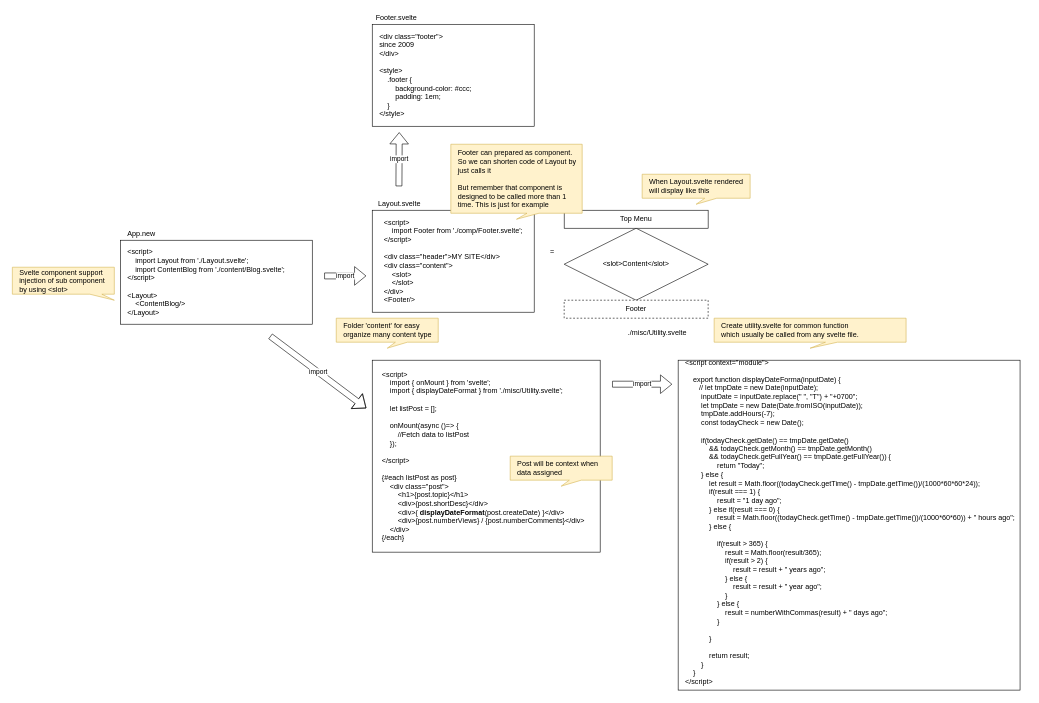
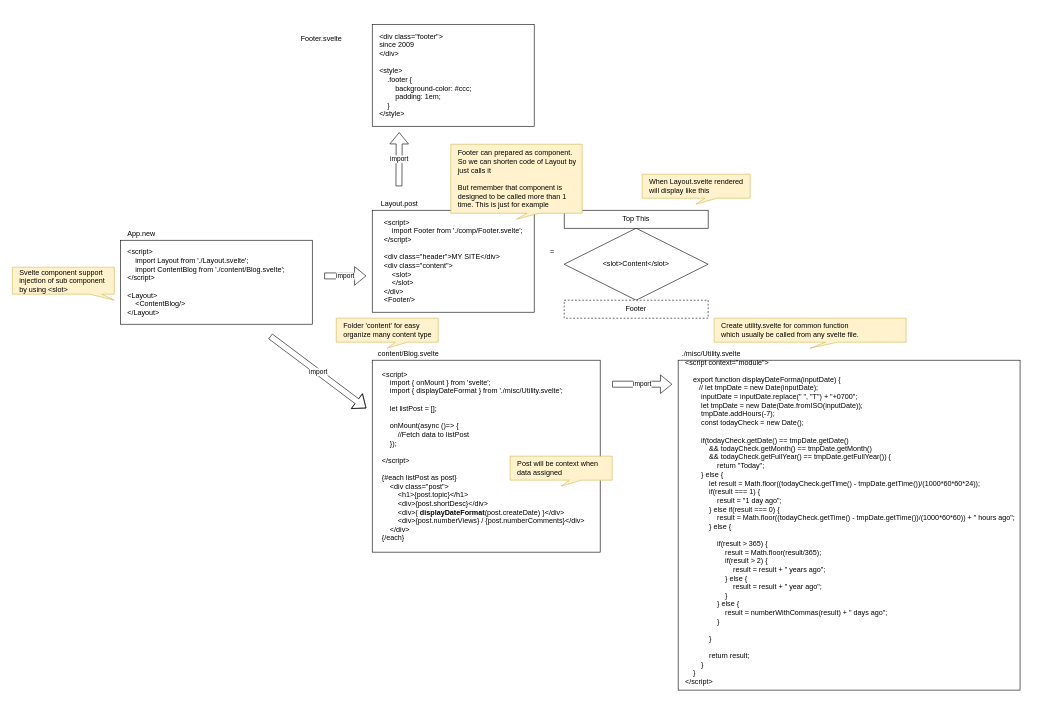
  <mxCell id="0" />
  <mxCell id="1" parent="0" />
  <mxCell id="2" value="" style="rounded=0;whiteSpace=wrap;html=1;" vertex="1" parent="1"><mxGeometry x="200" y="400" width="320" height="140" as="geometry" /></mxCell>
  <mxCell id="3" value="App.new" style="text;html=1;align=center;verticalAlign=middle;resizable=0;points=[];autosize=1;strokeColor=none;" vertex="1" parent="1"><mxGeometry x="200" y="380" width="70" height="20" as="geometry" /></mxCell>
  <mxCell id="4" value="&amp;lt;script&amp;gt;&lt;br&gt;&amp;nbsp; &amp;nbsp; import Layout from './Layout.svelte';&lt;br&gt;&amp;nbsp; &amp;nbsp; import ContentBlog from './content/Blog.svelte';&lt;br&gt;&amp;lt;/script&amp;gt;&lt;br&gt;&lt;br&gt;&amp;lt;Layout&amp;gt;&lt;br&gt;&amp;nbsp; &amp;nbsp; &amp;lt;ContentBlog/&amp;gt;&lt;br&gt;&amp;lt;/Layout&amp;gt;" style="text;html=1;align=left;verticalAlign=middle;resizable=0;points=[];autosize=1;strokeColor=none;" vertex="1" parent="1"><mxGeometry x="210" y="410" width="280" height="120" as="geometry" /></mxCell>
  <mxCell id="5" value="" style="rounded=0;whiteSpace=wrap;html=1;align=left;" vertex="1" parent="1"><mxGeometry x="620" y="350" width="270" height="170" as="geometry" /></mxCell>
  <mxCell id="6" value="" style="rounded=0;whiteSpace=wrap;html=1;align=left;" vertex="1" parent="1"><mxGeometry x="620" y="600" width="380" height="320" as="geometry" /></mxCell>
- <mxCell id="7" value="Layout.svelte" style="text;html=1;align=center;verticalAlign=middle;resizable=0;points=[];autosize=1;strokeColor=none;" vertex="1" parent="1"><mxGeometry x="620" y="330" width="90" height="20" as="geometry" /></mxCell>
+ <mxCell id="7" value="Layout.post" style="text;html=1;align=center;verticalAlign=middle;resizable=0;points=[];autosize=1;strokeColor=none;" vertex="1" parent="1"><mxGeometry x="620" y="330" width="90" height="20" as="geometry" /></mxCell>
+ <mxCell id="8" value="content/Blog.svelte" style="text;html=1;align=center;verticalAlign=middle;resizable=0;points=[];autosize=1;strokeColor=none;" vertex="1" parent="1"><mxGeometry x="620" y="580" width="120" height="20" as="geometry" /></mxCell>
  <mxCell id="9" value="Folder 'content' for easy organize many content type" style="shape=callout;whiteSpace=wrap;html=1;perimeter=calloutPerimeter;align=left;size=10;position=0.58;spacingLeft=10;fillColor=#fff2cc;strokeColor=#d6b656;" vertex="1" parent="1"><mxGeometry x="560" y="530" width="170" height="50" as="geometry" /></mxCell>
  <mxCell id="10" value="&lt;div style=&quot;text-align: left&quot;&gt;&lt;span&gt;&amp;lt;script&amp;gt;&lt;/span&gt;&lt;/div&gt;&lt;div style=&quot;text-align: left&quot;&gt;&amp;nbsp; &amp;nbsp; import { onMount } from 'svelte';&lt;/div&gt;&lt;div style=&quot;text-align: left&quot;&gt;&amp;nbsp; &amp;nbsp; import { displayDateFormat } from './misc/Utility.svelte';&lt;/div&gt;&lt;div style=&quot;text-align: left&quot;&gt;&lt;br&gt;&lt;/div&gt;&lt;div style=&quot;text-align: left&quot;&gt;&amp;nbsp; &amp;nbsp; let listPost = [];&lt;/div&gt;&lt;div style=&quot;text-align: left&quot;&gt;&lt;br&gt;&lt;/div&gt;&lt;div style=&quot;text-align: left&quot;&gt;&amp;nbsp; &amp;nbsp; onMount(async ()=&amp;gt; {&lt;/div&gt;&lt;div style=&quot;text-align: left&quot;&gt;&amp;nbsp; &amp;nbsp; &amp;nbsp; &amp;nbsp; //Fetch data to listPost&lt;/div&gt;&lt;div style=&quot;text-align: left&quot;&gt;&amp;nbsp; &amp;nbsp; });&lt;/div&gt;&lt;div style=&quot;text-align: left&quot;&gt;&lt;br&gt;&lt;/div&gt;&lt;div style=&quot;text-align: left&quot;&gt;&lt;span&gt;&amp;lt;/script&amp;gt;&lt;/span&gt;&lt;/div&gt;&lt;div style=&quot;text-align: left&quot;&gt;&lt;span&gt;&lt;br&gt;&lt;/span&gt;&lt;/div&gt;&lt;div style=&quot;text-align: left&quot;&gt;&lt;span&gt;{#each listPost as post}&lt;/span&gt;&lt;/div&gt;&lt;div style=&quot;text-align: left&quot;&gt;&lt;span&gt;&amp;nbsp; &amp;nbsp; &amp;lt;div class=&quot;post&quot;&amp;gt;&lt;/span&gt;&lt;/div&gt;&lt;div style=&quot;text-align: left&quot;&gt;&lt;span&gt;&amp;nbsp; &amp;nbsp; &amp;nbsp; &amp;nbsp; &amp;lt;h1&amp;gt;{post.topic}&amp;lt;/h1&amp;gt;&lt;/span&gt;&lt;/div&gt;&lt;div style=&quot;text-align: left&quot;&gt;&lt;span&gt;&amp;nbsp; &amp;nbsp; &amp;nbsp; &amp;nbsp; &amp;lt;div&amp;gt;{post.shortDesc}&amp;lt;/div&amp;gt;&lt;/span&gt;&lt;/div&gt;&lt;div style=&quot;text-align: left&quot;&gt;&amp;nbsp; &amp;nbsp; &amp;nbsp; &amp;nbsp; &amp;lt;div&amp;gt;{ &lt;b&gt;displayDateFormat&lt;/b&gt;(post.createDate) }&amp;lt;/div&amp;gt;&lt;/div&gt;&lt;div style=&quot;text-align: left&quot;&gt;&lt;span&gt;&amp;nbsp; &amp;nbsp; &amp;nbsp; &amp;nbsp; &amp;lt;div&amp;gt;{post.numberViews} / {post.numberComments}&amp;lt;/div&amp;gt;&lt;/span&gt;&lt;/div&gt;&lt;div style=&quot;text-align: left&quot;&gt;&lt;span&gt;&amp;nbsp; &amp;nbsp; &amp;lt;/div&amp;gt;&lt;/span&gt;&lt;/div&gt;&lt;div style=&quot;text-align: left&quot;&gt;&lt;span&gt;{/each}&lt;/span&gt;&lt;/div&gt;" style="text;html=1;align=center;verticalAlign=middle;resizable=0;points=[];autosize=1;strokeColor=none;" vertex="1" parent="1"><mxGeometry x="630" y="615" width="350" height="290" as="geometry" /></mxCell>
  <mxCell id="11" value="import" style="shape=flexArrow;endArrow=classic;html=1;" edge="1" parent="1"><mxGeometry width="50" height="50" relative="1" as="geometry"><mxPoint x="540" y="459.5" as="sourcePoint" /><mxPoint x="610" y="459.5" as="targetPoint" /></mxGeometry></mxCell>
  <mxCell id="12" value="import" style="shape=flexArrow;endArrow=classic;html=1;" edge="1" parent="1"><mxGeometry width="50" height="50" relative="1" as="geometry"><mxPoint x="450" y="560" as="sourcePoint" /><mxPoint x="610" y="680" as="targetPoint" /><Array as="points"><mxPoint x="530" y="620" /></Array></mxGeometry></mxCell>
  <mxCell id="13" value="&amp;lt;slot&amp;gt;Content&amp;lt;/slot&amp;gt;" style="rhombus;whiteSpace=wrap;html=1;align=center;" vertex="1" parent="1"><mxGeometry x="940" y="380" width="240" height="120" as="geometry" /></mxCell>
- <mxCell id="14" value="Top Menu" style="rounded=0;whiteSpace=wrap;html=1;align=center;" vertex="1" parent="1"><mxGeometry x="940" y="350" width="240" height="30" as="geometry" /></mxCell>
+ <mxCell id="14" value="Top This" style="rounded=0;whiteSpace=wrap;html=1;align=center;" vertex="1" parent="1"><mxGeometry x="940" y="350" width="240" height="30" as="geometry" /></mxCell>
  <mxCell id="15" value="Footer" style="rounded=0;whiteSpace=wrap;html=1;align=center;dashed=1;" vertex="1" parent="1"><mxGeometry x="940" y="500" width="240" height="30" as="geometry" /></mxCell>
  <mxCell id="16" value="=" style="text;html=1;align=center;verticalAlign=middle;resizable=0;points=[];autosize=1;strokeColor=none;" vertex="1" parent="1"><mxGeometry x="910" y="410" width="20" height="20" as="geometry" /></mxCell>
  <mxCell id="17" value="When Layout.svelte rendered will display like this" style="shape=callout;whiteSpace=wrap;html=1;perimeter=calloutPerimeter;align=left;size=10;position=0.58;spacingLeft=10;spacingRight=10;fillColor=#fff2cc;strokeColor=#d6b656;" vertex="1" parent="1"><mxGeometry x="1070" y="290" width="180" height="50" as="geometry" /></mxCell>
  <mxCell id="18" value="Svelte component support injection of sub component&lt;br&gt;by using &amp;lt;slot&amp;gt;&amp;nbsp;" style="shape=callout;whiteSpace=wrap;html=1;perimeter=calloutPerimeter;align=left;size=10;position=0.76;spacingLeft=10;position2=1;fillColor=#fff2cc;strokeColor=#d6b656;" vertex="1" parent="1"><mxGeometry x="20" y="445" width="170" height="55" as="geometry" /></mxCell>
  <mxCell id="19" value="&lt;div style=&quot;text-align: left&quot;&gt;&amp;lt;script&amp;gt;&lt;/div&gt;&lt;div style=&quot;text-align: left&quot;&gt;&amp;nbsp; &amp;nbsp; import Footer from './comp/Footer.svelte';&lt;/div&gt;&lt;div style=&quot;text-align: left&quot;&gt;&amp;lt;/script&amp;gt;&lt;/div&gt;&lt;div style=&quot;text-align: left&quot;&gt;&lt;br&gt;&lt;/div&gt;&lt;div style=&quot;text-align: left&quot;&gt;&amp;lt;div class=&quot;header&quot;&amp;gt;MY SITE&amp;lt;/div&amp;gt;&lt;/div&gt;&lt;div style=&quot;text-align: left&quot;&gt;&amp;lt;div class=&quot;content&quot;&amp;gt;&lt;/div&gt;&lt;div style=&quot;text-align: left&quot;&gt;&lt;span&gt;&amp;nbsp; &amp;nbsp; &amp;lt;slot&amp;gt;&lt;/span&gt;&lt;/div&gt;&lt;div style=&quot;text-align: left&quot;&gt;&lt;span&gt;&amp;nbsp; &amp;nbsp; &amp;lt;/slot&amp;gt;&lt;/span&gt;&lt;/div&gt;&lt;div style=&quot;text-align: left&quot;&gt;&lt;span&gt;&amp;lt;/div&amp;gt;&lt;/span&gt;&lt;/div&gt;&lt;div style=&quot;text-align: left&quot;&gt;&lt;span&gt;&amp;lt;Footer/&amp;gt;&lt;/span&gt;&lt;/div&gt;" style="text;html=1;align=center;verticalAlign=middle;resizable=0;points=[];autosize=1;strokeColor=none;" vertex="1" parent="1"><mxGeometry x="630" width="250" height="150" as="geometry" y="360" /></mxCell>
  <mxCell id="20" value="Post will be context when data assigned" style="shape=callout;whiteSpace=wrap;html=1;perimeter=calloutPerimeter;align=left;size=10;position=0.58;spacingLeft=10;fillColor=#fff2cc;strokeColor=#d6b656;" vertex="1" parent="1"><mxGeometry x="850" y="760" width="170" height="50" as="geometry" /></mxCell>
  <mxCell id="21" value="Footer can prepared as component. So we can shorten code of Layout by just calls it&lt;br&gt;&lt;br&gt;But remember that component is designed to be called more than 1 time. This is just for example" style="shape=callout;whiteSpace=wrap;html=1;perimeter=calloutPerimeter;align=left;size=10;position=0.58;spacingLeft=10;fillColor=#fff2cc;strokeColor=#d6b656;" vertex="1" parent="1"><mxGeometry x="751" y="240" width="219" height="125" as="geometry" /></mxCell>
  <mxCell id="22" value="import" style="shape=flexArrow;endArrow=classic;html=1;" edge="1" parent="1"><mxGeometry width="50" height="50" relative="1" as="geometry"><mxPoint x="1020" y="640" as="sourcePoint" /><mxPoint x="1120" y="640" as="targetPoint" /></mxGeometry></mxCell>
  <mxCell id="23" value="" style="rounded=0;whiteSpace=wrap;html=1;align=left;" vertex="1" parent="1"><mxGeometry x="1130" y="600" width="570" height="550" as="geometry" /></mxCell>
- <mxCell id="24" value="./misc/Utility.svelte" style="text;html=1;align=center;verticalAlign=middle;resizable=0;points=[];autosize=1;strokeColor=none;" vertex="1" parent="1"><mxGeometry x="1040" y="545" width="110" height="20" as="geometry" /></mxCell>
+ <mxCell id="24" value="./misc/Utility.svelte" style="text;html=1;align=center;verticalAlign=middle;resizable=0;points=[];autosize=1;strokeColor=none;" vertex="1" parent="1"><mxGeometry x="1130" y="580" width="110" height="20" as="geometry" /></mxCell>
  <mxCell id="25" value="&amp;lt;script context=&quot;module&quot;&amp;gt;&lt;br&gt;&lt;br&gt;&amp;nbsp; &amp;nbsp; export function displayDateForma(inputDate) {&lt;br&gt;&amp;nbsp; &amp;nbsp; &amp;nbsp; &amp;nbsp;&lt;span&gt;// let tmpDate = new Date(inputDate);&lt;/span&gt;&lt;div&gt;&amp;nbsp; &amp;nbsp; &amp;nbsp; &amp;nbsp; inputDate = inputDate.replace(&quot; &quot;, &quot;T&quot;) + &quot;+0700&quot;;&lt;/div&gt;&lt;div&gt;&amp;nbsp; &amp;nbsp; &amp;nbsp; &amp;nbsp; let tmpDate = new Date(Date.fromISO(inputDate));&lt;/div&gt;&lt;div&gt;&amp;nbsp; &amp;nbsp; &amp;nbsp; &amp;nbsp; tmpDate.addHours(-7);&lt;/div&gt;&lt;div&gt;&amp;nbsp; &amp;nbsp; &amp;nbsp; &amp;nbsp; const todayCheck = new Date();&lt;/div&gt;&lt;div&gt;&lt;br&gt;&lt;/div&gt;&lt;div&gt;&amp;nbsp; &amp;nbsp; &amp;nbsp; &amp;nbsp; if(todayCheck.getDate() == tmpDate.getDate()&lt;/div&gt;&lt;div&gt;&amp;nbsp; &amp;nbsp; &amp;nbsp; &amp;nbsp; &amp;nbsp; &amp;nbsp; &amp;amp;&amp;amp; todayCheck.getMonth() == tmpDate.getMonth()&lt;/div&gt;&lt;div&gt;&amp;nbsp; &amp;nbsp; &amp;nbsp; &amp;nbsp; &amp;nbsp; &amp;nbsp; &amp;amp;&amp;amp; todayCheck.getFullYear() == tmpDate.getFullYear()) {&lt;/div&gt;&lt;div&gt;&amp;nbsp; &amp;nbsp; &amp;nbsp; &amp;nbsp; &amp;nbsp; &amp;nbsp; &amp;nbsp; &amp;nbsp; return &quot;Today&quot;;&lt;/div&gt;&lt;div&gt;&amp;nbsp; &amp;nbsp; &amp;nbsp; &amp;nbsp; } else {&lt;/div&gt;&lt;div&gt;&amp;nbsp; &amp;nbsp; &amp;nbsp; &amp;nbsp; &amp;nbsp; &amp;nbsp; let result = Math.floor((todayCheck.getTime() - tmpDate.getTime())/(1000*60*60*24));&lt;/div&gt;&lt;div&gt;&amp;nbsp; &amp;nbsp; &amp;nbsp; &amp;nbsp; &amp;nbsp; &amp;nbsp; if(result === 1) {&lt;/div&gt;&lt;div&gt;&amp;nbsp; &amp;nbsp; &amp;nbsp; &amp;nbsp; &amp;nbsp; &amp;nbsp; &amp;nbsp; &amp;nbsp; result = &quot;1 day ago&quot;;&lt;/div&gt;&lt;div&gt;&amp;nbsp; &amp;nbsp; &amp;nbsp; &amp;nbsp; &amp;nbsp; &amp;nbsp; } else if(result === 0) {&lt;/div&gt;&lt;div&gt;&amp;nbsp; &amp;nbsp; &amp;nbsp; &amp;nbsp; &amp;nbsp; &amp;nbsp; &amp;nbsp; &amp;nbsp; result = Math.floor((todayCheck.getTime() - tmpDate.getTime())/(1000*60*60)) + &quot; hours ago&quot;;&lt;/div&gt;&lt;div&gt;&amp;nbsp; &amp;nbsp; &amp;nbsp; &amp;nbsp; &amp;nbsp; &amp;nbsp; } else {&lt;/div&gt;&lt;div&gt;&lt;br&gt;&lt;/div&gt;&lt;div&gt;&amp;nbsp; &amp;nbsp; &amp;nbsp; &amp;nbsp; &amp;nbsp; &amp;nbsp; &amp;nbsp; &amp;nbsp; if(result &amp;gt; 365) {&lt;/div&gt;&lt;div&gt;&amp;nbsp; &amp;nbsp; &amp;nbsp; &amp;nbsp; &amp;nbsp; &amp;nbsp; &amp;nbsp; &amp;nbsp; &amp;nbsp; &amp;nbsp; result = Math.floor(result/365);&lt;/div&gt;&lt;div&gt;&amp;nbsp; &amp;nbsp; &amp;nbsp; &amp;nbsp; &amp;nbsp; &amp;nbsp; &amp;nbsp; &amp;nbsp; &amp;nbsp; &amp;nbsp; if(result &amp;gt; 2) {&lt;/div&gt;&lt;div&gt;&amp;nbsp; &amp;nbsp; &amp;nbsp; &amp;nbsp; &amp;nbsp; &amp;nbsp; &amp;nbsp; &amp;nbsp; &amp;nbsp; &amp;nbsp; &amp;nbsp; &amp;nbsp; result = result + &quot; years ago&quot;;&lt;/div&gt;&lt;div&gt;&amp;nbsp; &amp;nbsp; &amp;nbsp; &amp;nbsp; &amp;nbsp; &amp;nbsp; &amp;nbsp; &amp;nbsp; &amp;nbsp; &amp;nbsp; } else {&lt;/div&gt;&lt;div&gt;&amp;nbsp; &amp;nbsp; &amp;nbsp; &amp;nbsp; &amp;nbsp; &amp;nbsp; &amp;nbsp; &amp;nbsp; &amp;nbsp; &amp;nbsp; &amp;nbsp; &amp;nbsp; result = result + &quot; year ago&quot;;&lt;/div&gt;&lt;div&gt;&amp;nbsp; &amp;nbsp; &amp;nbsp; &amp;nbsp; &amp;nbsp; &amp;nbsp; &amp;nbsp; &amp;nbsp; &amp;nbsp; &amp;nbsp; }&lt;/div&gt;&lt;div&gt;&amp;nbsp; &amp;nbsp; &amp;nbsp; &amp;nbsp; &amp;nbsp; &amp;nbsp; &amp;nbsp; &amp;nbsp; } else {&lt;/div&gt;&lt;div&gt;&amp;nbsp; &amp;nbsp; &amp;nbsp; &amp;nbsp; &amp;nbsp; &amp;nbsp; &amp;nbsp; &amp;nbsp; &amp;nbsp; &amp;nbsp; result = numberWithCommas(result) + &quot; days ago&quot;;&lt;/div&gt;&lt;div&gt;&amp;nbsp; &amp;nbsp; &amp;nbsp; &amp;nbsp; &amp;nbsp; &amp;nbsp; &amp;nbsp; &amp;nbsp; }&lt;/div&gt;&lt;div&gt;&amp;nbsp; &amp;nbsp; &amp;nbsp; &amp;nbsp; &amp;nbsp; &amp;nbsp; &amp;nbsp; &amp;nbsp;&amp;nbsp;&lt;/div&gt;&lt;div&gt;&amp;nbsp; &amp;nbsp; &amp;nbsp; &amp;nbsp; &amp;nbsp; &amp;nbsp; }&lt;/div&gt;&lt;div&gt;&lt;br&gt;&lt;/div&gt;&lt;div&gt;&amp;nbsp; &amp;nbsp; &amp;nbsp; &amp;nbsp; &amp;nbsp; &amp;nbsp; return result;&lt;/div&gt;&lt;div&gt;&amp;nbsp; &amp;nbsp; &amp;nbsp; &amp;nbsp; }&lt;/div&gt;&amp;nbsp; &amp;nbsp; }&lt;br&gt;&amp;lt;/script&amp;gt;" style="text;html=1;align=left;verticalAlign=middle;resizable=0;points=[];autosize=1;strokeColor=none;" vertex="1" parent="1"><mxGeometry x="1140" y="600" width="570" height="540" as="geometry" /></mxCell>
  <mxCell id="26" value="Create utility.svelte for common function&lt;br&gt;which usually be called from any svelte file." style="shape=callout;whiteSpace=wrap;html=1;perimeter=calloutPerimeter;align=left;size=10;position=0.58;spacingLeft=10;fillColor=#fff2cc;strokeColor=#d6b656;" vertex="1" parent="1"><mxGeometry x="1190" y="530" width="320" height="50" as="geometry" /></mxCell>
  <mxCell id="27" value="import" style="shape=flexArrow;endArrow=classic;html=1;" edge="1" parent="1"><mxGeometry width="50" height="50" relative="1" as="geometry"><mxPoint x="664.5" y="310" as="sourcePoint" /><mxPoint x="665" y="220" as="targetPoint" /></mxGeometry></mxCell>
  <mxCell id="28" value="" style="rounded=0;whiteSpace=wrap;html=1;align=left;" vertex="1" parent="1"><mxGeometry x="620" y="40" width="270" height="170" as="geometry" /></mxCell>
- <mxCell id="29" value="Footer.svelte" style="text;html=1;align=center;verticalAlign=middle;resizable=0;points=[];autosize=1;strokeColor=none;" vertex="1" parent="1"><mxGeometry x="620" y="20" width="80" height="20" as="geometry" /></mxCell>
+ <mxCell id="29" value="Footer.svelte" style="text;html=1;align=center;verticalAlign=middle;resizable=0;points=[];autosize=1;strokeColor=none;" vertex="1" parent="1"><mxGeometry x="495" y="55" width="80" height="20" as="geometry" /></mxCell>
  <mxCell id="30" value="&amp;lt;div class=&quot;footer&quot;&amp;gt;&lt;br&gt;since 2009&lt;br&gt;&amp;lt;/div&amp;gt;&lt;br&gt;&lt;br&gt;&amp;lt;style&amp;gt;&lt;br&gt;&amp;nbsp; &amp;nbsp; .footer {&lt;br&gt;&amp;nbsp; &amp;nbsp; &amp;nbsp; &amp;nbsp; background-color: #ccc;&lt;br&gt;&amp;nbsp; &amp;nbsp; &amp;nbsp; &amp;nbsp; padding: 1em;&lt;br&gt;&amp;nbsp; &amp;nbsp; }&lt;br&gt;&amp;lt;/style&amp;gt;&lt;br&gt;" style="text;html=1;align=left;verticalAlign=middle;resizable=0;points=[];autosize=1;strokeColor=none;" vertex="1" parent="1"><mxGeometry x="630" y="50" width="170" height="150" as="geometry" /></mxCell>
